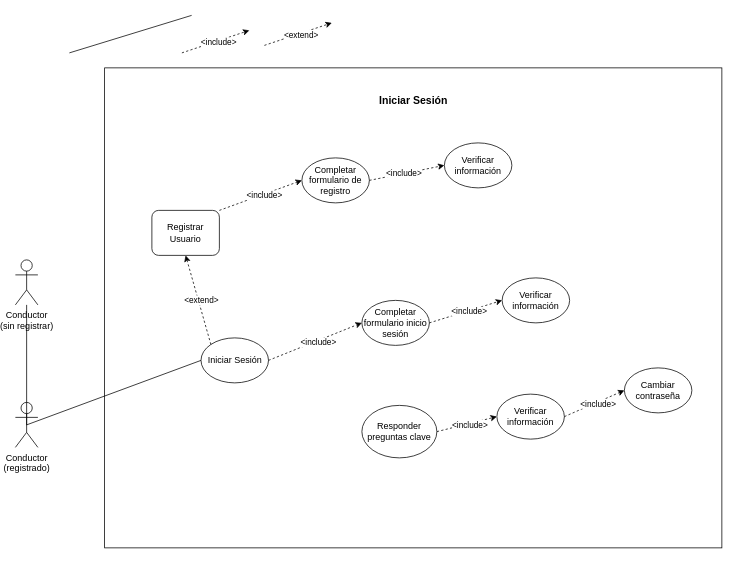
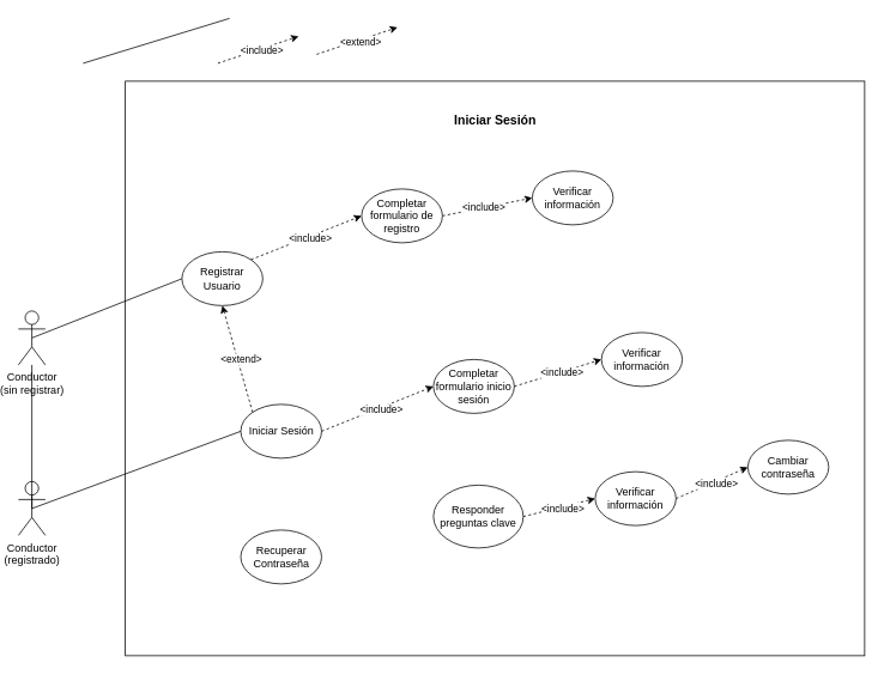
  <mxCell id="0" />
  <mxCell id="1" parent="0" />
  <mxCell id="2" value="" style="rounded=0;whiteSpace=wrap;html=1;align=center;" vertex="1" parent="1"><mxGeometry x="139" y="90" width="823" height="640" as="geometry" /></mxCell>
  <mxCell id="3" value="Conductor &lt;br&gt;&lt;div&gt;(sin registrar)&lt;/div&gt;" style="shape=umlActor;verticalLabelPosition=bottom;verticalAlign=top;html=1;outlineConnect=0;" vertex="1" parent="1"><mxGeometry x="20" y="346" width="30" height="60" as="geometry" /></mxCell>
  <mxCell id="4" value="&lt;h1 style=&quot;margin-top: 0px;&quot;&gt;&lt;font style=&quot;font-size: 14px;&quot;&gt;Iniciar Sesión&lt;/font&gt;&lt;/h1&gt;" style="text;html=1;whiteSpace=wrap;overflow=hidden;rounded=0;align=center;" vertex="1" parent="1"><mxGeometry x="467.5" y="110" width="166" height="40" as="geometry" /></mxCell>
- <mxCell id="6" value="Registrar Usuario" style="whiteSpace=wrap;html=1;rounded=1;" vertex="1" parent="1"><mxGeometry x="202" y="280" width="90" height="60" as="geometry" /></mxCell>
+ <mxCell id="5" value="" style="endArrow=none;html=1;rounded=0;exitX=0.5;exitY=0.5;exitDx=0;exitDy=0;exitPerimeter=0;entryX=0;entryY=0.5;entryDx=0;entryDy=0;" edge="1" parent="1" source="3" target="6"><mxGeometry width="50" height="50" relative="1" as="geometry"><mxPoint x="82" y="470" as="sourcePoint" /><mxPoint x="192" y="370" as="targetPoint" /></mxGeometry></mxCell>
+ <mxCell id="6" value="Registrar Usuario" style="ellipse;whiteSpace=wrap;html=1;" vertex="1" parent="1"><mxGeometry x="202" y="280" width="90" height="60" as="geometry" /></mxCell>
  <mxCell id="7" value="Iniciar Sesión" style="ellipse;whiteSpace=wrap;html=1;" vertex="1" parent="1"><mxGeometry x="267.5" y="450" width="90" height="60" as="geometry" /></mxCell>
+ <mxCell id="8" value="Recuperar Contraseña" style="ellipse;whiteSpace=wrap;html=1;" vertex="1" parent="1"><mxGeometry x="267.5" y="590" width="90" height="60" as="geometry" /></mxCell>
  <mxCell id="9" value="Completar formulario de registro" style="ellipse;whiteSpace=wrap;html=1;" vertex="1" parent="1"><mxGeometry x="402" y="210" width="90" height="60" as="geometry" /></mxCell>
  <mxCell id="10" value="" style="endArrow=classic;html=1;rounded=0;exitX=1;exitY=0;exitDx=0;exitDy=0;dashed=1;entryX=0;entryY=0.5;entryDx=0;entryDy=0;" edge="1" parent="1" source="6" target="9"><mxGeometry relative="1" as="geometry"><mxPoint x="322" y="340" as="sourcePoint" /><mxPoint x="422" y="340" as="targetPoint" /></mxGeometry></mxCell>
  <mxCell id="11" value="&amp;lt;include&amp;gt;" style="edgeLabel;resizable=0;html=1;;align=center;verticalAlign=middle;" connectable="0" vertex="1" parent="10"><mxGeometry relative="1" as="geometry"><mxPoint x="4" as="offset" /></mxGeometry></mxCell>
  <mxCell id="12" value="Completar formulario inicio sesión" style="ellipse;whiteSpace=wrap;html=1;" vertex="1" parent="1"><mxGeometry x="482" y="400" width="90" height="60" as="geometry" /></mxCell>
  <mxCell id="13" value="" style="endArrow=classic;html=1;rounded=0;entryX=0.5;entryY=1;entryDx=0;entryDy=0;exitX=0;exitY=0;exitDx=0;exitDy=0;dashed=1;" edge="1" parent="1" source="7" target="6"><mxGeometry relative="1" as="geometry"><mxPoint x="335" y="350" as="sourcePoint" /><mxPoint x="212" y="389" as="targetPoint" /></mxGeometry></mxCell>
  <mxCell id="14" value="&amp;lt;extend&amp;gt;" style="edgeLabel;resizable=0;html=1;;align=center;verticalAlign=middle;" connectable="0" vertex="1" parent="13"><mxGeometry relative="1" as="geometry"><mxPoint x="4" as="offset" /></mxGeometry></mxCell>
  <mxCell id="15" value="" style="endArrow=classic;html=1;rounded=0;exitX=1;exitY=0.5;exitDx=0;exitDy=0;dashed=1;entryX=0;entryY=0.5;entryDx=0;entryDy=0;" edge="1" parent="1" source="7" target="12"><mxGeometry relative="1" as="geometry"><mxPoint x="289" y="299" as="sourcePoint" /><mxPoint x="412" y="260" as="targetPoint" /></mxGeometry></mxCell>
  <mxCell id="16" value="&amp;lt;include&amp;gt;" style="edgeLabel;resizable=0;html=1;;align=center;verticalAlign=middle;" connectable="0" vertex="1" parent="15"><mxGeometry relative="1" as="geometry"><mxPoint x="4" as="offset" /></mxGeometry></mxCell>
  <mxCell id="17" value="Conductor &lt;br&gt;&lt;div&gt;(registrado)&lt;/div&gt;" style="shape=umlActor;verticalLabelPosition=bottom;verticalAlign=top;html=1;outlineConnect=0;" vertex="1" parent="1"><mxGeometry x="20" y="536" width="30" height="60" as="geometry" /></mxCell>
  <mxCell id="18" value="" style="endArrow=none;html=1;rounded=0;exitX=0.5;exitY=0.5;exitDx=0;exitDy=0;exitPerimeter=0;entryX=0;entryY=0.5;entryDx=0;entryDy=0;" edge="1" parent="1" source="17" target="7"><mxGeometry width="50" height="50" relative="1" as="geometry"><mxPoint x="7" y="420" as="sourcePoint" /><mxPoint x="212" y="320" as="targetPoint" /></mxGeometry></mxCell>
  <mxCell id="19" value="" style="endArrow=none;html=1;rounded=0;exitX=0.5;exitY=0.5;exitDx=0;exitDy=0;exitPerimeter=0;" edge="1" parent="1" source="17" target="3"><mxGeometry width="50" height="50" relative="1" as="geometry"><mxPoint x="7" y="610" as="sourcePoint" /><mxPoint x="278" y="490" as="targetPoint" /></mxGeometry></mxCell>
  <mxCell id="20" value="Responder preguntas clave" style="ellipse;whiteSpace=wrap;html=1;" vertex="1" parent="1"><mxGeometry x="482" y="540" width="100" height="70" as="geometry" /></mxCell>
  <mxCell id="21" value="Verificar información" style="ellipse;whiteSpace=wrap;html=1;" vertex="1" parent="1"><mxGeometry x="592" y="190" width="90" height="60" as="geometry" /></mxCell>
  <mxCell id="22" value="" style="endArrow=classic;html=1;rounded=0;exitX=1;exitY=0.5;exitDx=0;exitDy=0;dashed=1;entryX=0;entryY=0.5;entryDx=0;entryDy=0;" edge="1" parent="1" source="9" target="21"><mxGeometry relative="1" as="geometry"><mxPoint x="289" y="299" as="sourcePoint" /><mxPoint x="412" y="250" as="targetPoint" /></mxGeometry></mxCell>
  <mxCell id="23" value="&amp;lt;include&amp;gt;" style="edgeLabel;resizable=0;html=1;;align=center;verticalAlign=middle;" connectable="0" vertex="1" parent="22"><mxGeometry relative="1" as="geometry"><mxPoint x="-5" as="offset" /></mxGeometry></mxCell>
  <mxCell id="24" value="Verificar información" style="ellipse;whiteSpace=wrap;html=1;" vertex="1" parent="1"><mxGeometry x="669" y="370" width="90" height="60" as="geometry" /></mxCell>
  <mxCell id="25" value="" style="endArrow=classic;html=1;rounded=0;dashed=1;entryX=0;entryY=0.5;entryDx=0;entryDy=0;" edge="1" parent="1"><mxGeometry relative="1" as="geometry"><mxPoint x="242" y="70" as="sourcePoint" /><mxPoint x="332" y="40" as="targetPoint" /></mxGeometry></mxCell>
  <mxCell id="26" value="&amp;lt;include&amp;gt;" style="edgeLabel;resizable=0;html=1;;align=center;verticalAlign=middle;" connectable="0" vertex="1" parent="25"><mxGeometry relative="1" as="geometry"><mxPoint x="4" as="offset" /></mxGeometry></mxCell>
  <mxCell id="27" value="" style="endArrow=classic;html=1;rounded=0;dashed=1;" edge="1" parent="1"><mxGeometry relative="1" as="geometry"><mxPoint x="352" y="60" as="sourcePoint" /><mxPoint x="442" y="30" as="targetPoint" /></mxGeometry></mxCell>
  <mxCell id="28" value="&amp;lt;extend&amp;gt;" style="edgeLabel;resizable=0;html=1;;align=center;verticalAlign=middle;" connectable="0" vertex="1" parent="27"><mxGeometry relative="1" as="geometry"><mxPoint x="4" as="offset" /></mxGeometry></mxCell>
  <mxCell id="29" value="" style="endArrow=none;html=1;rounded=0;entryX=0;entryY=0.5;entryDx=0;entryDy=0;" edge="1" parent="1"><mxGeometry width="50" height="50" relative="1" as="geometry"><mxPoint x="92" y="70" as="sourcePoint" /><mxPoint x="255" y="20" as="targetPoint" /></mxGeometry></mxCell>
  <mxCell id="30" value="" style="endArrow=classic;html=1;rounded=0;dashed=1;entryX=0;entryY=0.5;entryDx=0;entryDy=0;exitX=1;exitY=0.5;exitDx=0;exitDy=0;" edge="1" parent="1" source="12" target="24"><mxGeometry relative="1" as="geometry"><mxPoint x="672" y="70" as="sourcePoint" /><mxPoint x="452" y="80" as="targetPoint" /></mxGeometry></mxCell>
  <mxCell id="31" value="&amp;lt;include&amp;gt;" style="edgeLabel;resizable=0;html=1;;align=center;verticalAlign=middle;" connectable="0" vertex="1" parent="30"><mxGeometry relative="1" as="geometry"><mxPoint x="4" as="offset" /></mxGeometry></mxCell>
  <mxCell id="32" value="" style="endArrow=classic;html=1;rounded=0;dashed=1;entryX=0;entryY=0.5;entryDx=0;entryDy=0;exitX=1;exitY=0.5;exitDx=0;exitDy=0;" edge="1" parent="1" source="20" target="34"><mxGeometry relative="1" as="geometry"><mxPoint x="632" y="590" as="sourcePoint" /><mxPoint x="729" y="560" as="targetPoint" /></mxGeometry></mxCell>
  <mxCell id="33" value="&amp;lt;include&amp;gt;" style="edgeLabel;resizable=0;html=1;;align=center;verticalAlign=middle;" connectable="0" vertex="1" parent="32"><mxGeometry relative="1" as="geometry"><mxPoint x="4" as="offset" /></mxGeometry></mxCell>
  <mxCell id="34" value="Verificar información" style="ellipse;whiteSpace=wrap;html=1;" vertex="1" parent="1"><mxGeometry x="662" y="525" width="90" height="60" as="geometry" /></mxCell>
  <mxCell id="35" value="Cambiar contraseña" style="ellipse;whiteSpace=wrap;html=1;" vertex="1" parent="1"><mxGeometry x="832" y="490" width="90" height="60" as="geometry" /></mxCell>
  <mxCell id="36" value="" style="endArrow=classic;html=1;rounded=0;dashed=1;entryX=0;entryY=0.5;entryDx=0;entryDy=0;exitX=1;exitY=0.5;exitDx=0;exitDy=0;" edge="1" parent="1" source="34" target="35"><mxGeometry relative="1" as="geometry"><mxPoint x="252" y="80" as="sourcePoint" /><mxPoint x="342" y="50" as="targetPoint" /></mxGeometry></mxCell>
  <mxCell id="37" value="&amp;lt;include&amp;gt;" style="edgeLabel;resizable=0;html=1;;align=center;verticalAlign=middle;" connectable="0" vertex="1" parent="36"><mxGeometry relative="1" as="geometry"><mxPoint x="4" as="offset" /></mxGeometry></mxCell>
